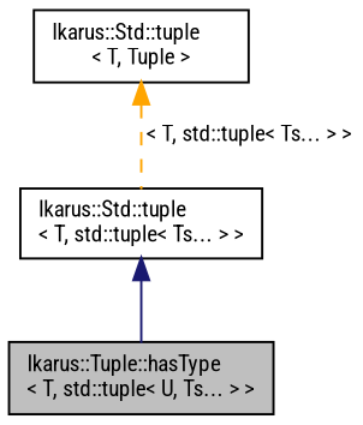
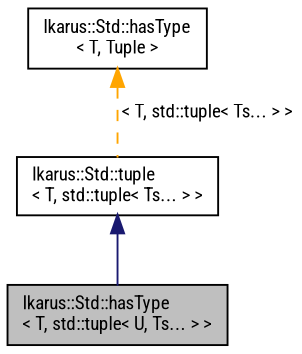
  digraph {
    fontname="Roboto Condensed"
    node [color=black fillcolor=white fontname="Roboto Condensed" fontsize=10 shape=record style=filled]
    edge [dir=back fontname="Roboto Condensed" fontsize=10 labelfontname=Helvetica labelfontsize=10]
-   n1 [fillcolor=grey75 fontcolor=black height=0.2 label="Ikarus::Tuple::hasType\l\< T, std::tuple\< U, Ts... \> \>" width=0.4]
+   n1 [fillcolor=grey75 fontcolor=black height=0.2 label="Ikarus::Std::hasType\l\< T, std::tuple\< U, Ts... \> \>" width=0.4]
    n2 [height=0.2 label="Ikarus::Std::tuple\l\< T, std::tuple\< Ts... \> \>" width=0.4]
-   n3 [height=0.2 label="Ikarus::Std::tuple\l\< T, Tuple \>" width=0.4]
+   n3 [height=0.2 label="Ikarus::Std::hasType\l\< T, Tuple \>" width=0.4]
    n2 -> n1 [color=midnightblue style=solid]
    n3 -> n2 [color=orange label=" \< T, std::tuple\< Ts... \> \>" style=dashed]
  }
